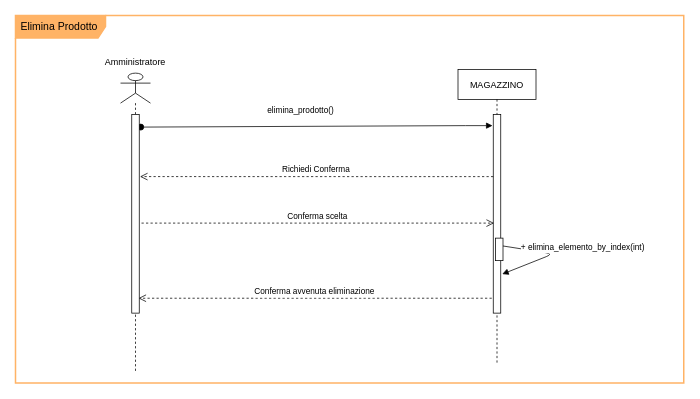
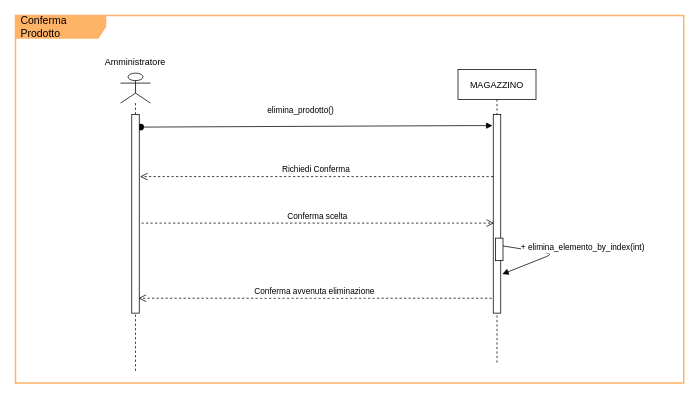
  <mxCell id="0" />
  <mxCell id="1" parent="0" />
  <mxCell id="2" value="" style="shape=umlLifeline;participant=umlActor;perimeter=lifelinePerimeter;whiteSpace=wrap;html=1;container=1;collapsible=0;recursiveResize=0;verticalAlign=top;spacingTop=36;outlineConnect=0;" vertex="1" parent="1"><mxGeometry x="160" y="97" width="40" height="397" as="geometry" /></mxCell>
  <mxCell id="3" value="elimina_prodotto()" style="html=1;verticalAlign=bottom;startArrow=oval;startFill=1;endArrow=block;startSize=8;exitX=1.2;exitY=0.064;exitDx=0;exitDy=0;exitPerimeter=0;" edge="1" parent="1" source="11"><mxGeometry x="-0.091" y="12" width="60" relative="1" as="geometry"><mxPoint x="260" y="177" as="sourcePoint" /><mxPoint x="656" y="167" as="targetPoint" /><Array as="points"><mxPoint x="620" y="167" /></Array><mxPoint as="offset" /></mxGeometry></mxCell>
  <mxCell id="4" value="MAGAZZINO" style="shape=umlLifeline;perimeter=lifelinePerimeter;container=1;collapsible=0;recursiveResize=0;rounded=0;shadow=0;strokeWidth=1;" vertex="1" parent="1"><mxGeometry x="610" y="92" width="104" height="392" as="geometry" /></mxCell>
  <mxCell id="5" value="" style="points=[];perimeter=orthogonalPerimeter;rounded=0;shadow=0;strokeWidth=1;" vertex="1" parent="1"><mxGeometry x="657" y="152" width="10" height="265" as="geometry" /></mxCell>
  <mxCell id="6" value="+ elimina_elemento_by_index(int)" style="verticalAlign=bottom;endArrow=block;shadow=0;strokeWidth=1;entryX=1.5;entryY=0.744;entryDx=0;entryDy=0;entryPerimeter=0;exitX=1;exitY=0.633;exitDx=0;exitDy=0;exitPerimeter=0;" edge="1" parent="1"><mxGeometry x="-0.016" y="40" relative="1" as="geometry"><mxPoint x="667" y="327" as="sourcePoint" /><mxPoint x="669" y="364.97" as="targetPoint" /><Array as="points"><mxPoint x="737" y="338.01" /></Array><mxPoint x="25" y="-37" as="offset" /></mxGeometry></mxCell>
  <mxCell id="7" value="" style="points=[];perimeter=orthogonalPerimeter;rounded=0;shadow=0;strokeWidth=1;" vertex="1" parent="1"><mxGeometry x="660" y="317" width="10" height="30" as="geometry" /></mxCell>
  <mxCell id="8" value="Richiedi Conferma" style="verticalAlign=bottom;endArrow=open;dashed=1;endSize=8;shadow=0;strokeWidth=1;entryX=1.1;entryY=0.313;entryDx=0;entryDy=0;entryPerimeter=0;" edge="1" parent="1" target="11"><mxGeometry relative="1" as="geometry"><mxPoint x="180" y="237" as="targetPoint" /><mxPoint x="657" y="235" as="sourcePoint" /></mxGeometry></mxCell>
  <mxCell id="9" value="Conferma scelta" style="verticalAlign=bottom;endArrow=open;dashed=1;endSize=8;shadow=0;strokeWidth=1;entryX=0.1;entryY=0.547;entryDx=0;entryDy=0;entryPerimeter=0;exitX=1.3;exitY=0.547;exitDx=0;exitDy=0;exitPerimeter=0;" edge="1" parent="1" source="11" target="5"><mxGeometry relative="1" as="geometry"><mxPoint x="640" y="297" as="targetPoint" /><mxPoint x="380" y="297" as="sourcePoint" /></mxGeometry></mxCell>
  <mxCell id="10" value="Conferma avvenuta eliminazione" style="verticalAlign=bottom;endArrow=open;dashed=1;endSize=8;shadow=0;strokeWidth=1;exitX=-0.2;exitY=0.925;exitDx=0;exitDy=0;exitPerimeter=0;entryX=0.9;entryY=0.925;entryDx=0;entryDy=0;entryPerimeter=0;" edge="1" parent="1" source="5" target="11"><mxGeometry relative="1" as="geometry"><mxPoint x="240" y="397" as="targetPoint" /><mxPoint x="460" y="397.5" as="sourcePoint" /></mxGeometry></mxCell>
  <mxCell id="11" value="" style="points=[];perimeter=orthogonalPerimeter;rounded=0;shadow=0;strokeWidth=1;" vertex="1" parent="1"><mxGeometry x="175" y="152" width="10" height="265" as="geometry" /></mxCell>
  <mxCell id="12" value="&lt;div&gt;Amministratore&lt;/div&gt;" style="text;html=1;strokeColor=none;fillColor=none;align=center;verticalAlign=middle;whiteSpace=wrap;rounded=0;" vertex="1" parent="1"><mxGeometry x="160" y="72" width="40" height="20" as="geometry" /></mxCell>
- <mxCell id="13" value="&lt;font style=&quot;font-size: 14px&quot;&gt;Elimina Prodotto&lt;/font&gt;" style="shape=umlFrame;whiteSpace=wrap;html=1;width=120;height=30;boundedLbl=1;verticalAlign=middle;align=left;spacingLeft=5;fillColor=#FFB366;strokeColor=#FFB366;strokeWidth=2;" vertex="1" parent="1"><mxGeometry x="20" y="20" width="891" height="490" as="geometry" /></mxCell>
+ <mxCell id="13" value="&lt;font style=&quot;font-size: 14px&quot;&gt;Conferma Prodotto&lt;/font&gt;" style="shape=umlFrame;whiteSpace=wrap;html=1;width=120;height=30;boundedLbl=1;verticalAlign=middle;align=left;spacingLeft=5;fillColor=#FFB366;strokeColor=#FFB366;strokeWidth=2;" vertex="1" parent="1"><mxGeometry x="20" y="20" width="891" height="490" as="geometry" /></mxCell>
